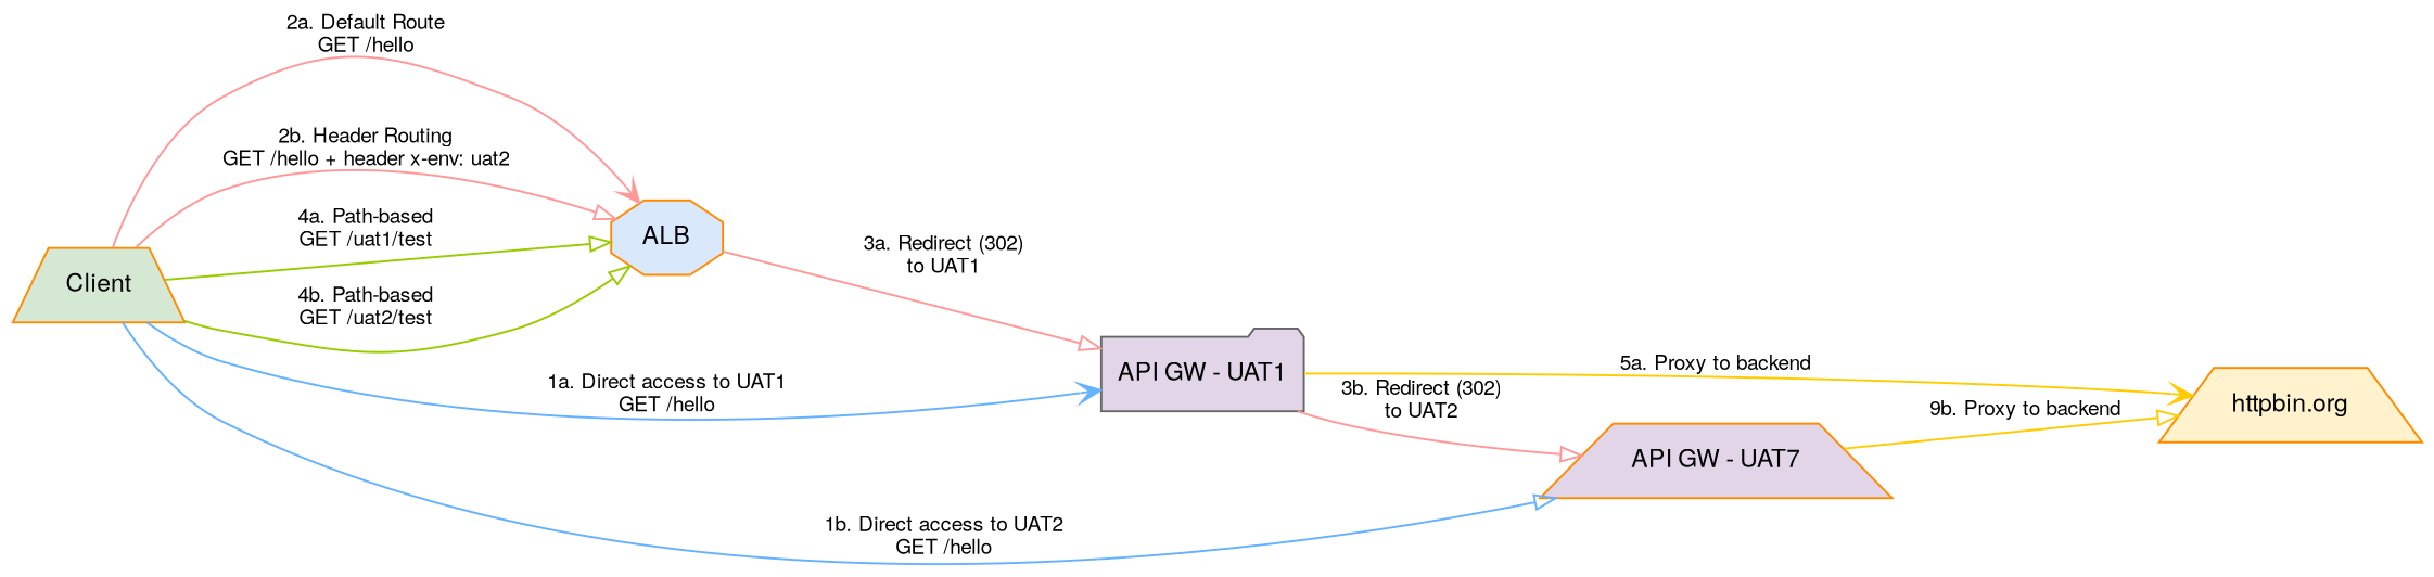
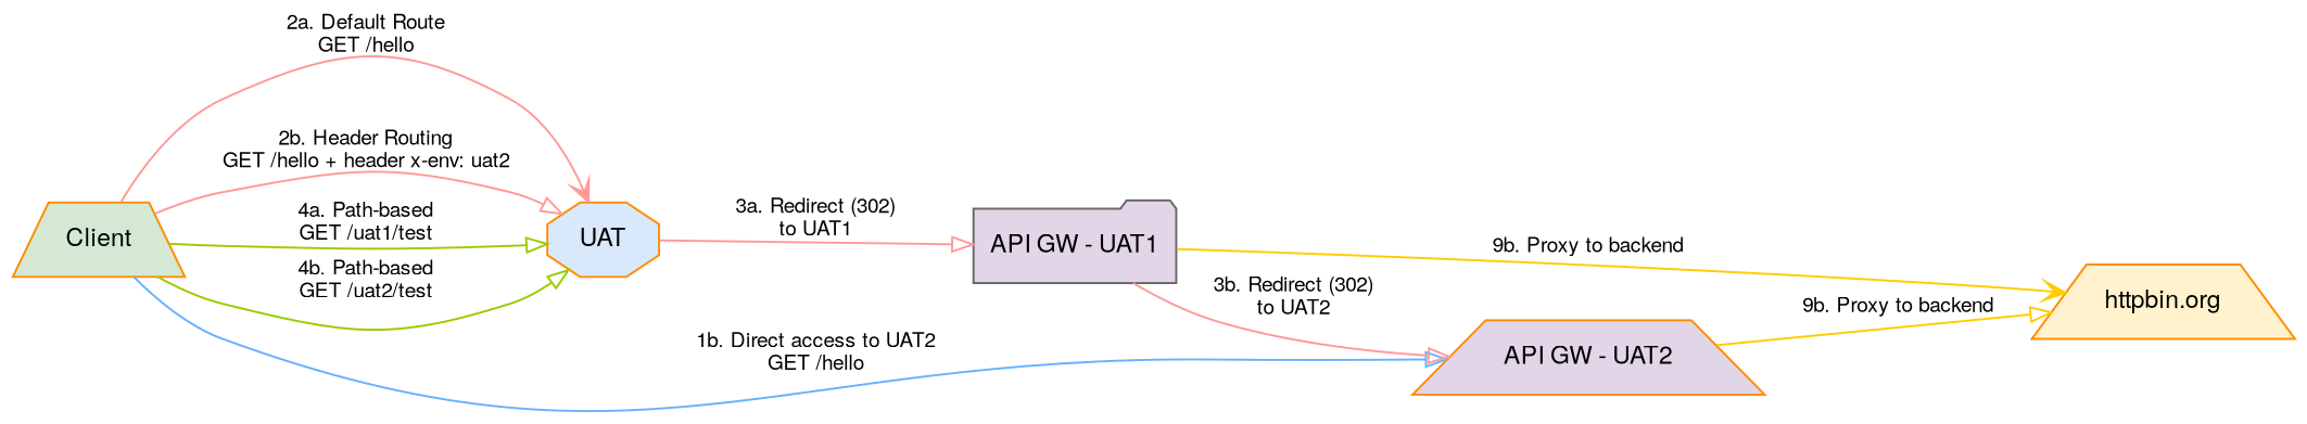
  digraph {
    fontname="Helvetica,Arial,sans-serif"
    rankdir=LR
    node [color=darkorange fillcolor="#E1D5E7" fontname="Helvetica,Arial,sans-serif" fontsize=12 shape=trapezium style=filled]
    edge [arrowhead=onormal color="#FF9999" fontname="Helvetica,Arial,sans-serif" fontsize=10]
    n1 [fillcolor="#D5E8D4" label=Client]
-   n2 [fillcolor="#DAE8FC" label=ALB shape=octagon]
+   n2 [fillcolor="#DAE8FC" label=UAT shape=octagon]
    n3 [color=gray40 label="API GW - UAT1" shape=folder]
-   n4 [label="API GW - UAT7"]
+   n4 [label="API GW - UAT2"]
    n5 [fillcolor="#FFF2CC" label="httpbin.org"]
    n1 -> n2 [arrowhead=vee label="2a. Default Route\nGET /hello"]
    n1 -> n2 [label="2b. Header Routing\nGET /hello + header x-env: uat2"]
    n1 -> n2 [color="#99CC00" label="4a. Path-based\nGET /uat1/test"]
    n1 -> n2 [color="#99CC00" label="4b. Path-based\nGET /uat2/test"]
-   n1 -> n3 [arrowhead=vee color="#66B2FF" label="1a. Direct access to UAT1\nGET /hello"]
    n1 -> n4 [color="#66B2FF" label="1b. Direct access to UAT2\nGET /hello"]
    n2 -> n3 [label="3a. Redirect (302)\nto UAT1"]
    n3 -> n4 [label="3b. Redirect (302)\nto UAT2"]
-   n3 -> n5 [arrowhead=vee color="#FFCC00" label="5a. Proxy to backend"]
+   n3 -> n5 [arrowhead=vee color="#FFCC00" label="9b. Proxy to backend"]
    n4 -> n5 [color="#FFCC00" label="9b. Proxy to backend"]
  }
